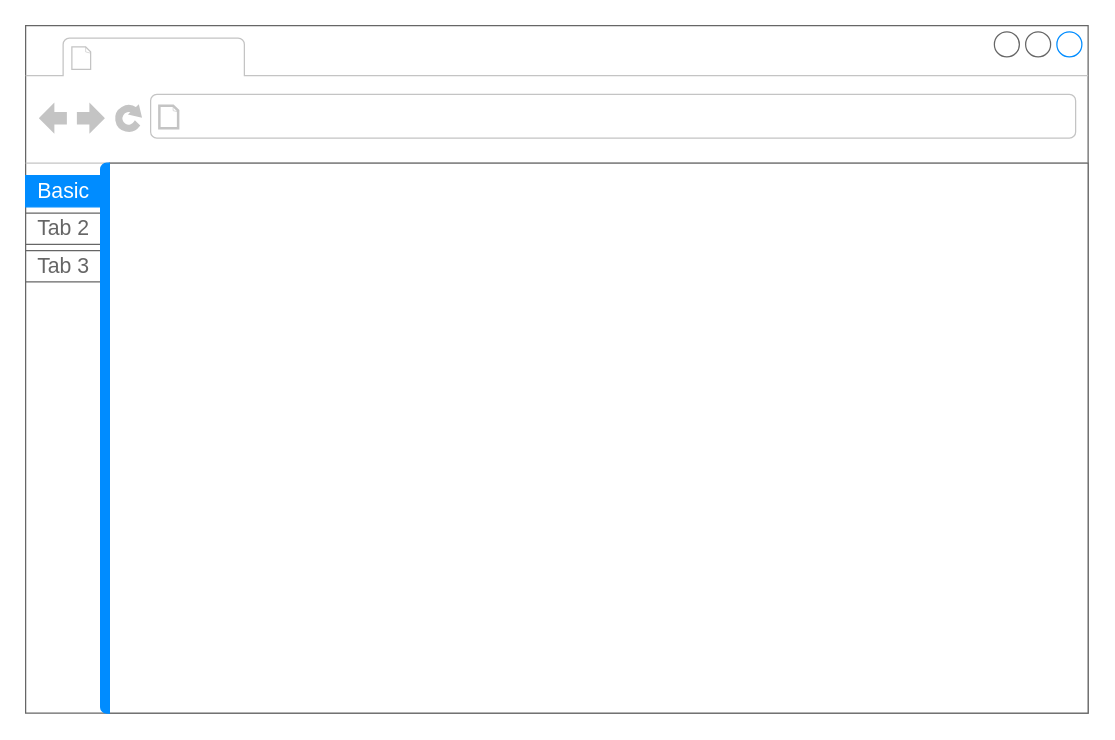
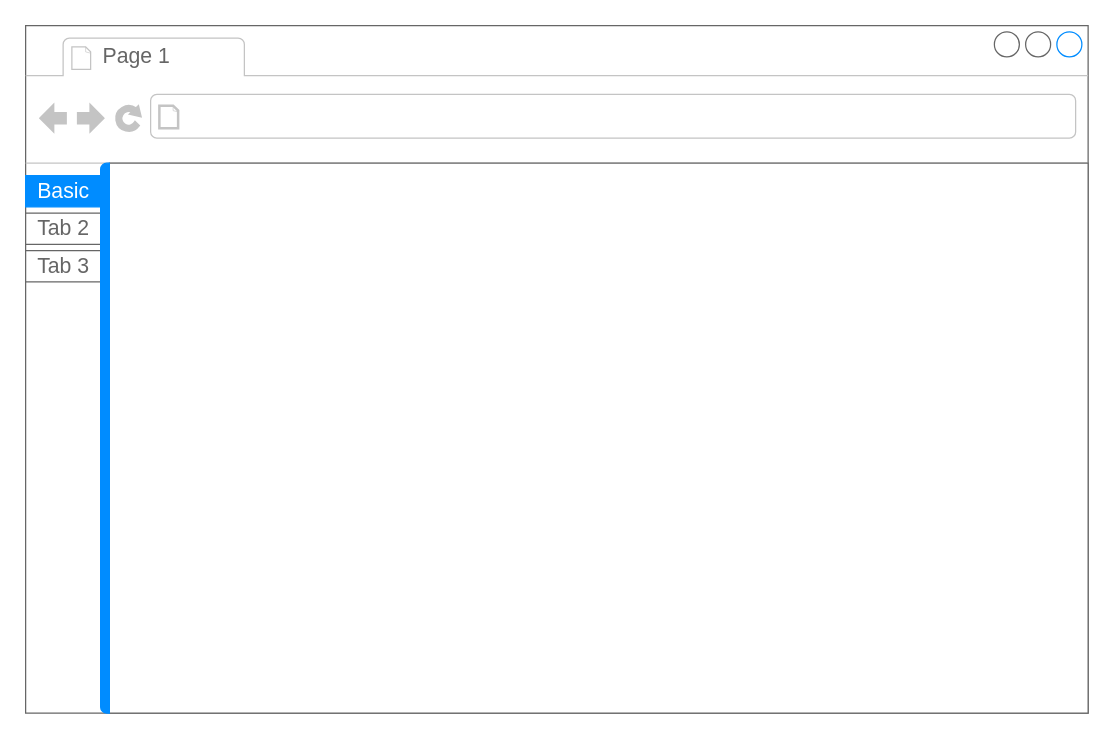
  <mxCell id="0" />
  <mxCell id="1" parent="0" />
  <mxCell id="2" value="" style="strokeWidth=1;shadow=0;dashed=0;align=center;html=1;shape=mxgraph.mockup.containers.browserWindow;rSize=0;strokeColor=#666666;strokeColor2=#008cff;strokeColor3=#c4c4c4;mainText=,;recursiveResize=0;" vertex="1" parent="1"><mxGeometry width="850" height="550" as="geometry" x="20" y="20" /></mxCell>
+ <mxCell id="3" value="Page 1" style="strokeWidth=1;shadow=0;dashed=0;align=center;html=1;shape=mxgraph.mockup.containers.anchor;fontSize=17;fontColor=#666666;align=left;whiteSpace=wrap;" vertex="1" parent="2"><mxGeometry x="60" y="12" width="110" height="26" as="geometry" /></mxCell>
  <mxCell id="4" value="" style="strokeWidth=1;shadow=0;dashed=0;align=center;html=1;shape=mxgraph.mockup.containers.marginRect2;rectMarginLeft=67;strokeColor=#666666;gradientColor=none;whiteSpace=wrap;" vertex="1" parent="2"><mxGeometry y="110" width="850" height="440" as="geometry" /></mxCell>
  <mxCell id="5" value="Basic" style="strokeWidth=1;shadow=0;dashed=0;align=center;html=1;shape=mxgraph.mockup.containers.rrect;rSize=0;fontSize=17;fontColor=#ffffff;strokeColor=#008cff;fillColor=#008cff;" vertex="1" parent="4"><mxGeometry width="60" height="25" relative="1" as="geometry"><mxPoint y="10" as="offset" /></mxGeometry></mxCell>
  <mxCell id="6" value="Tab 2" style="strokeColor=inherit;fillColor=inherit;gradientColor=inherit;strokeWidth=1;shadow=0;dashed=0;align=center;html=1;shape=mxgraph.mockup.containers.rrect;rSize=0;fontSize=17;fontColor=#666666;" vertex="1" parent="4"><mxGeometry width="60" height="25" relative="1" as="geometry"><mxPoint y="40" as="offset" /></mxGeometry></mxCell>
  <mxCell id="7" value="Tab 3" style="strokeColor=inherit;fillColor=inherit;gradientColor=inherit;strokeWidth=1;shadow=0;dashed=0;align=center;html=1;shape=mxgraph.mockup.containers.rrect;rSize=0;fontSize=17;fontColor=#666666;" vertex="1" parent="4"><mxGeometry width="60" height="25" relative="1" as="geometry"><mxPoint y="70" as="offset" /></mxGeometry></mxCell>
  <mxCell id="8" value="" style="strokeWidth=1;shadow=0;dashed=0;align=center;html=1;shape=mxgraph.mockup.containers.leftButton;rSize=5;strokeColor=#008cff;fillColor=#008cff;resizeHeight=1;movable=0;deletable=0;" vertex="1" parent="4"><mxGeometry width="7" height="440.0" relative="1" as="geometry"><mxPoint x="60" as="offset" /></mxGeometry></mxCell>
